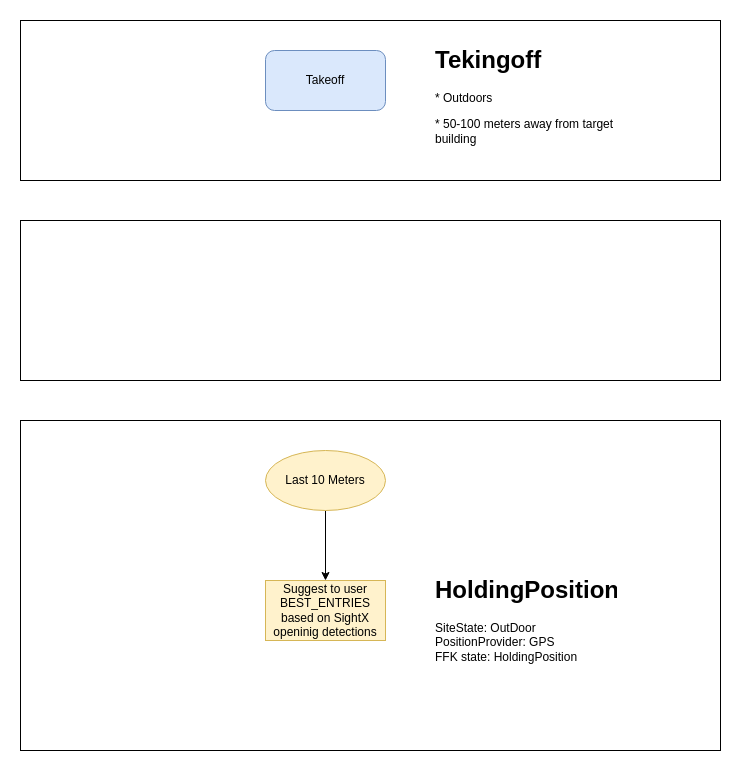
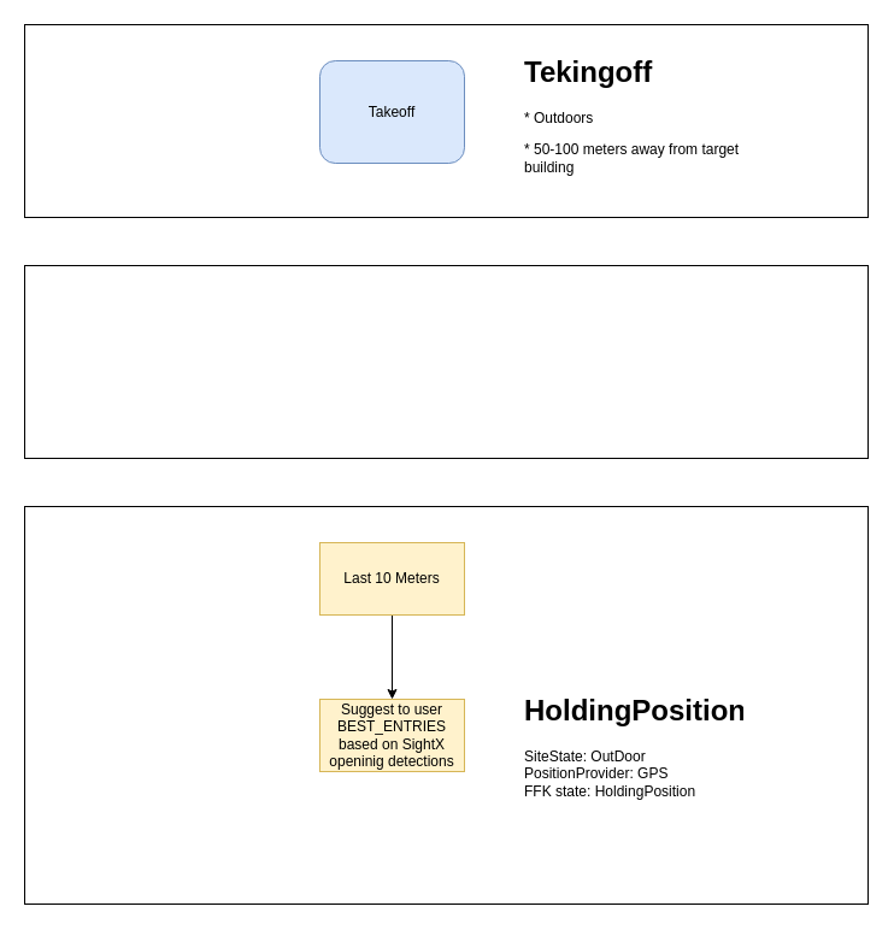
  <mxCell id="0" />
  <mxCell id="1" parent="0" />
  <mxCell id="2" value="" style="rounded=0;whiteSpace=wrap;html=1;fillColor=none;" vertex="1" parent="1"><mxGeometry x="20" y="420" width="700" height="330" as="geometry" /></mxCell>
- <mxCell id="3" value="Takeoff" style="rounded=1;whiteSpace=wrap;html=1;fillColor=#dae8fc;strokeColor=#6c8ebf;" vertex="1" parent="1"><mxGeometry x="265" y="50" width="120" height="60" as="geometry" /></mxCell>
+ <mxCell id="3" value="Takeoff" style="rounded=1;whiteSpace=wrap;html=1;fillColor=#dae8fc;strokeColor=#6c8ebf;" vertex="1" parent="1"><mxGeometry x="265" y="50" width="120" height="85" as="geometry" /></mxCell>
  <mxCell id="4" value="&lt;h1&gt;Tekingoff&lt;/h1&gt;&lt;p&gt;* Outdoors&lt;/p&gt;&lt;p&gt;* 50-100 meters away from target building&lt;/p&gt;" style="text;html=1;strokeColor=none;fillColor=none;spacing=5;spacingTop=-20;whiteSpace=wrap;overflow=hidden;rounded=0;" vertex="1" parent="1"><mxGeometry x="430" y="40" width="190" height="120" as="geometry" /></mxCell>
  <mxCell id="5" value="" style="edgeStyle=orthogonalEdgeStyle;rounded=0;orthogonalLoop=1;jettySize=auto;html=1;" edge="1" parent="1" source="6" target="7"><mxGeometry relative="1" as="geometry" /></mxCell>
- <mxCell id="6" value="Last 10 Meters" style="ellipse;whiteSpace=wrap;html=1;fillColor=#fff2cc;strokeColor=#d6b656;" vertex="1" parent="1"><mxGeometry x="265" y="450" width="120" height="60" as="geometry" /></mxCell>
+ <mxCell id="6" value="Last 10 Meters" style="whiteSpace=wrap;html=1;rounded=0;fillColor=#fff2cc;strokeColor=#d6b656;" vertex="1" parent="1"><mxGeometry x="265" y="450" width="120" height="60" as="geometry" /></mxCell>
  <mxCell id="7" value="Suggest to user BEST_ENTRIES based on SightX openinig detections" style="whiteSpace=wrap;html=1;rounded=0;fillColor=#fff2cc;strokeColor=#d6b656;" vertex="1" parent="1"><mxGeometry x="265" y="580" width="120" height="60" as="geometry" /></mxCell>
  <mxCell id="8" value="&lt;h1&gt;HoldingPosition&lt;/h1&gt;&lt;p&gt;&lt;span&gt;SiteState: OutDoor&lt;/span&gt;&lt;br&gt;&lt;span&gt;PositionProvider: GPS&lt;/span&gt;&lt;br&gt;&lt;span&gt;FFK state: HoldingPosition&lt;/span&gt;&lt;br&gt;&lt;/p&gt;" style="text;html=1;strokeColor=none;fillColor=none;spacing=5;spacingTop=-20;whiteSpace=wrap;overflow=hidden;rounded=0;" vertex="1" parent="1"><mxGeometry x="430" y="570" width="190" height="120" as="geometry" /></mxCell>
  <mxCell id="9" value="" style="rounded=0;whiteSpace=wrap;html=1;fillColor=none;" vertex="1" parent="1"><mxGeometry x="20" y="20" width="700" height="160" as="geometry" /></mxCell>
  <mxCell id="10" value="" style="rounded=0;whiteSpace=wrap;html=1;fillColor=none;" vertex="1" parent="1"><mxGeometry x="20" y="220" width="700" height="160" as="geometry" /></mxCell>
